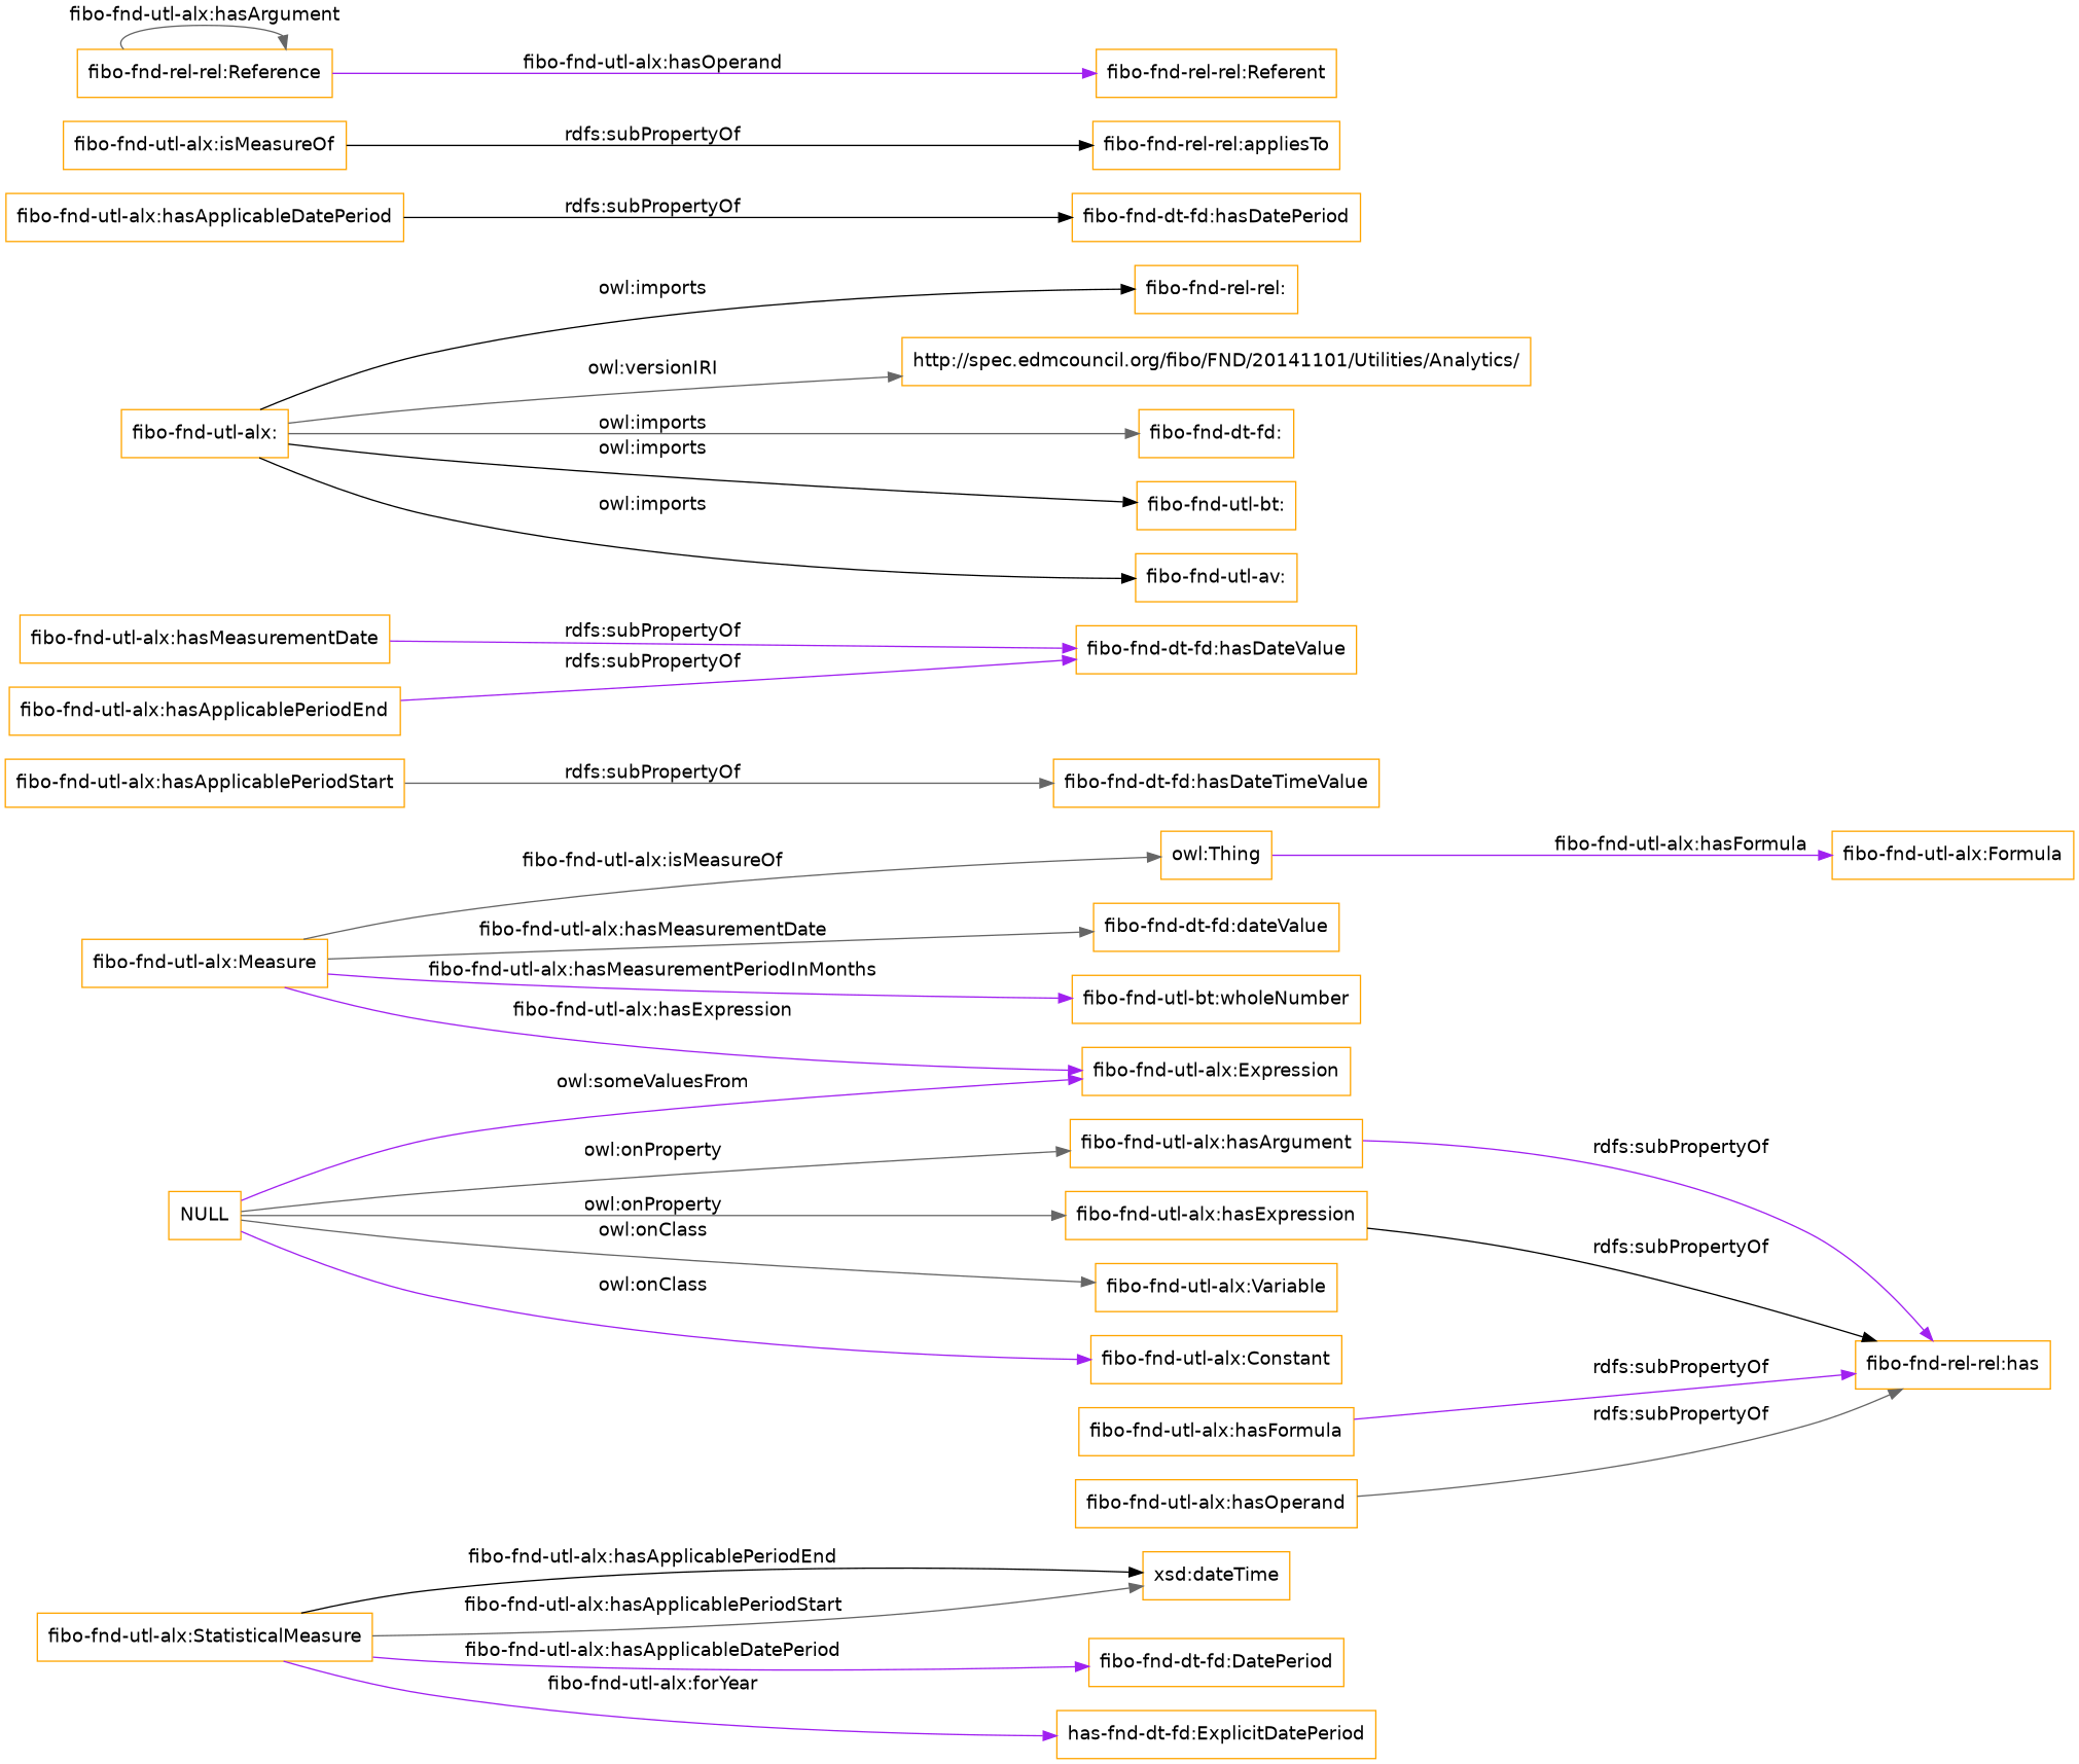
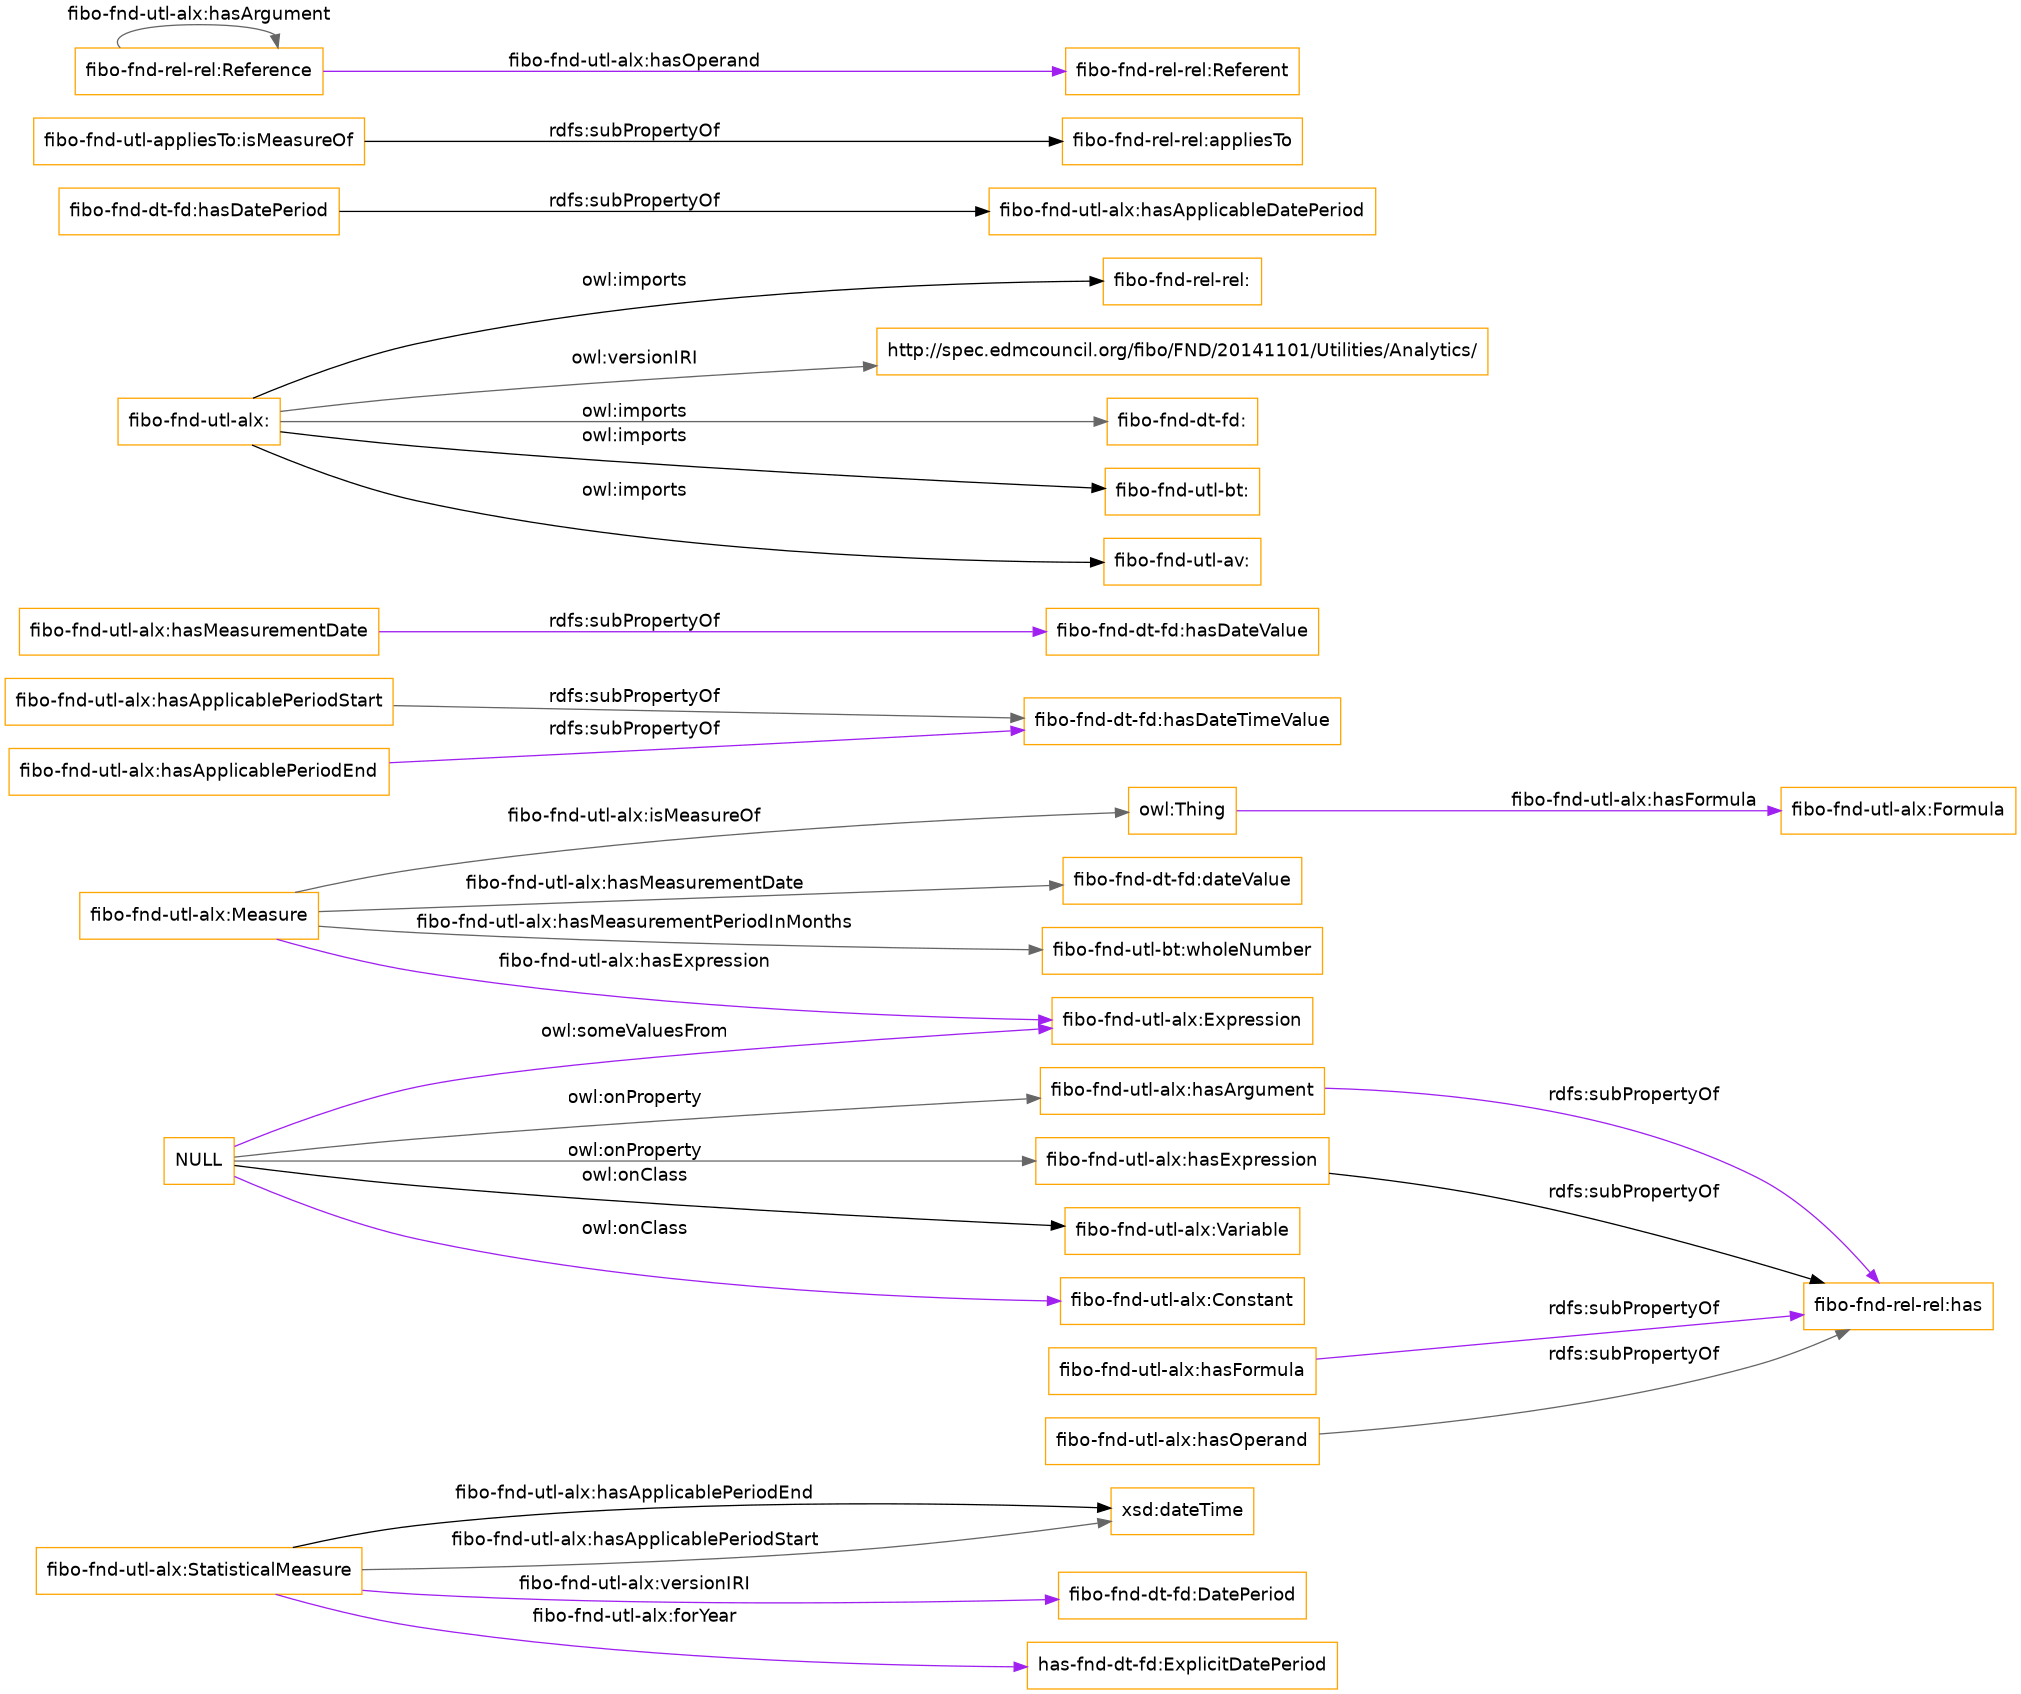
  digraph {
    fontname="DejaVu Sans"
    rankdir=LR
    node [color=orange fontname="DejaVu Sans" shape=rectangle]
    edge [color=purple fontname="DejaVu Sans"]
    "fibo-fnd-utl-alx:StatisticalMeasure"
    "xsd:dateTime"
    "fibo-fnd-dt-fd:DatePeriod"
    n4 [label="has-fnd-dt-fd:ExplicitDatePeriod"]
    "fibo-fnd-utl-alx:Measure"
    "owl:Thing"
    "fibo-fnd-dt-fd:dateValue"
    "fibo-fnd-utl-bt:wholeNumber"
    "fibo-fnd-utl-alx:Expression"
    "fibo-fnd-utl-alx:Formula"
    "fibo-fnd-utl-alx:hasApplicablePeriodStart"
    "fibo-fnd-dt-fd:hasDateTimeValue"
    "fibo-fnd-utl-alx:hasArgument"
    "fibo-fnd-rel-rel:has"
    "fibo-fnd-utl-alx:hasMeasurementDate"
    "fibo-fnd-dt-fd:hasDateValue"
    "fibo-fnd-utl-alx:hasFormula"
    "fibo-fnd-utl-alx:"
    "fibo-fnd-rel-rel:"
    "http://spec.edmcouncil.org/fibo/FND/20141101/Utilities/Analytics/"
    "fibo-fnd-dt-fd:"
    "fibo-fnd-utl-bt:"
    "fibo-fnd-utl-av:"
    "fibo-fnd-utl-alx:hasOperand"
    "fibo-fnd-utl-alx:hasExpression"
    "fibo-fnd-utl-alx:hasApplicableDatePeriod"
    "fibo-fnd-dt-fd:hasDatePeriod"
    "fibo-fnd-utl-alx:hasApplicablePeriodEnd"
-   "fibo-fnd-utl-alx:isMeasureOf"
+   "fibo-fnd-utl-alx:isMeasureOf" [label="fibo-fnd-utl-appliesTo:isMeasureOf"]
    "fibo-fnd-rel-rel:appliesTo"
    NULL
    "fibo-fnd-utl-alx:Variable"
    "fibo-fnd-utl-alx:Constant"
    "fibo-fnd-rel-rel:Reference"
    "fibo-fnd-rel-rel:Referent"
    "fibo-fnd-utl-alx:StatisticalMeasure" -> "xsd:dateTime" [color=black label="fibo-fnd-utl-alx:hasApplicablePeriodEnd"]
    "fibo-fnd-utl-alx:StatisticalMeasure" -> "xsd:dateTime" [color=gray40 label="fibo-fnd-utl-alx:hasApplicablePeriodStart"]
-   "fibo-fnd-utl-alx:StatisticalMeasure" -> "fibo-fnd-dt-fd:DatePeriod" [label="fibo-fnd-utl-alx:hasApplicableDatePeriod"]
+   "fibo-fnd-utl-alx:StatisticalMeasure" -> "fibo-fnd-dt-fd:DatePeriod" [label="fibo-fnd-utl-alx:versionIRI"]
    "fibo-fnd-utl-alx:StatisticalMeasure" -> n4 [label="fibo-fnd-utl-alx:forYear"]
    "fibo-fnd-utl-alx:Measure" -> "owl:Thing" [color=gray40 label="fibo-fnd-utl-alx:isMeasureOf"]
    "fibo-fnd-utl-alx:Measure" -> "fibo-fnd-dt-fd:dateValue" [color=gray40 label="fibo-fnd-utl-alx:hasMeasurementDate"]
-   "fibo-fnd-utl-alx:Measure" -> "fibo-fnd-utl-bt:wholeNumber" [label="fibo-fnd-utl-alx:hasMeasurementPeriodInMonths"]
+   "fibo-fnd-utl-alx:Measure" -> "fibo-fnd-utl-bt:wholeNumber" [color=gray40 label="fibo-fnd-utl-alx:hasMeasurementPeriodInMonths"]
    "fibo-fnd-utl-alx:Measure" -> "fibo-fnd-utl-alx:Expression" [label="fibo-fnd-utl-alx:hasExpression"]
    "owl:Thing" -> "fibo-fnd-utl-alx:Formula" [label="fibo-fnd-utl-alx:hasFormula"]
    "fibo-fnd-utl-alx:hasApplicablePeriodStart" -> "fibo-fnd-dt-fd:hasDateTimeValue" [color=gray40 label="rdfs:subPropertyOf"]
    "fibo-fnd-utl-alx:hasArgument" -> "fibo-fnd-rel-rel:has" [label="rdfs:subPropertyOf"]
    "fibo-fnd-utl-alx:hasMeasurementDate" -> "fibo-fnd-dt-fd:hasDateValue" [label="rdfs:subPropertyOf"]
    "fibo-fnd-utl-alx:hasFormula" -> "fibo-fnd-rel-rel:has" [label="rdfs:subPropertyOf"]
    "fibo-fnd-utl-alx:" -> "fibo-fnd-rel-rel:" [color=black label="owl:imports"]
    "fibo-fnd-utl-alx:" -> "http://spec.edmcouncil.org/fibo/FND/20141101/Utilities/Analytics/" [color=gray40 label="owl:versionIRI"]
    "fibo-fnd-utl-alx:" -> "fibo-fnd-dt-fd:" [color=gray40 label="owl:imports"]
    "fibo-fnd-utl-alx:" -> "fibo-fnd-utl-bt:" [color=black label="owl:imports"]
    "fibo-fnd-utl-alx:" -> "fibo-fnd-utl-av:" [color=black label="owl:imports"]
    "fibo-fnd-utl-alx:hasOperand" -> "fibo-fnd-rel-rel:has" [color=gray40 label="rdfs:subPropertyOf"]
    "fibo-fnd-utl-alx:hasExpression" -> "fibo-fnd-rel-rel:has" [color=black label="rdfs:subPropertyOf"]
-   "fibo-fnd-utl-alx:hasApplicableDatePeriod" -> "fibo-fnd-dt-fd:hasDatePeriod" [color=black label="rdfs:subPropertyOf"]
-   "fibo-fnd-utl-alx:hasApplicablePeriodEnd" -> "fibo-fnd-dt-fd:hasDateValue" [label="rdfs:subPropertyOf"]
+   "fibo-fnd-dt-fd:hasDatePeriod" -> "fibo-fnd-utl-alx:hasApplicableDatePeriod" [color=black label="rdfs:subPropertyOf"]
+   "fibo-fnd-utl-alx:hasApplicablePeriodEnd" -> "fibo-fnd-dt-fd:hasDateTimeValue" [label="rdfs:subPropertyOf"]
    "fibo-fnd-utl-alx:isMeasureOf" -> "fibo-fnd-rel-rel:appliesTo" [color=black label="rdfs:subPropertyOf"]
    NULL -> "fibo-fnd-utl-alx:Expression" [label="owl:someValuesFrom"]
    NULL -> "fibo-fnd-utl-alx:hasArgument" [color=gray40 label="owl:onProperty"]
    NULL -> "fibo-fnd-utl-alx:hasExpression" [color=gray40 label="owl:onProperty"]
-   NULL -> "fibo-fnd-utl-alx:Variable" [color=gray40 label="owl:onClass"]
+   NULL -> "fibo-fnd-utl-alx:Variable" [color=black label="owl:onClass"]
    NULL -> "fibo-fnd-utl-alx:Constant" [label="owl:onClass"]
    "fibo-fnd-rel-rel:Reference" -> "fibo-fnd-rel-rel:Reference" [color=gray40 label="fibo-fnd-utl-alx:hasArgument"]
    "fibo-fnd-rel-rel:Reference" -> "fibo-fnd-rel-rel:Referent" [label="fibo-fnd-utl-alx:hasOperand"]
  }
